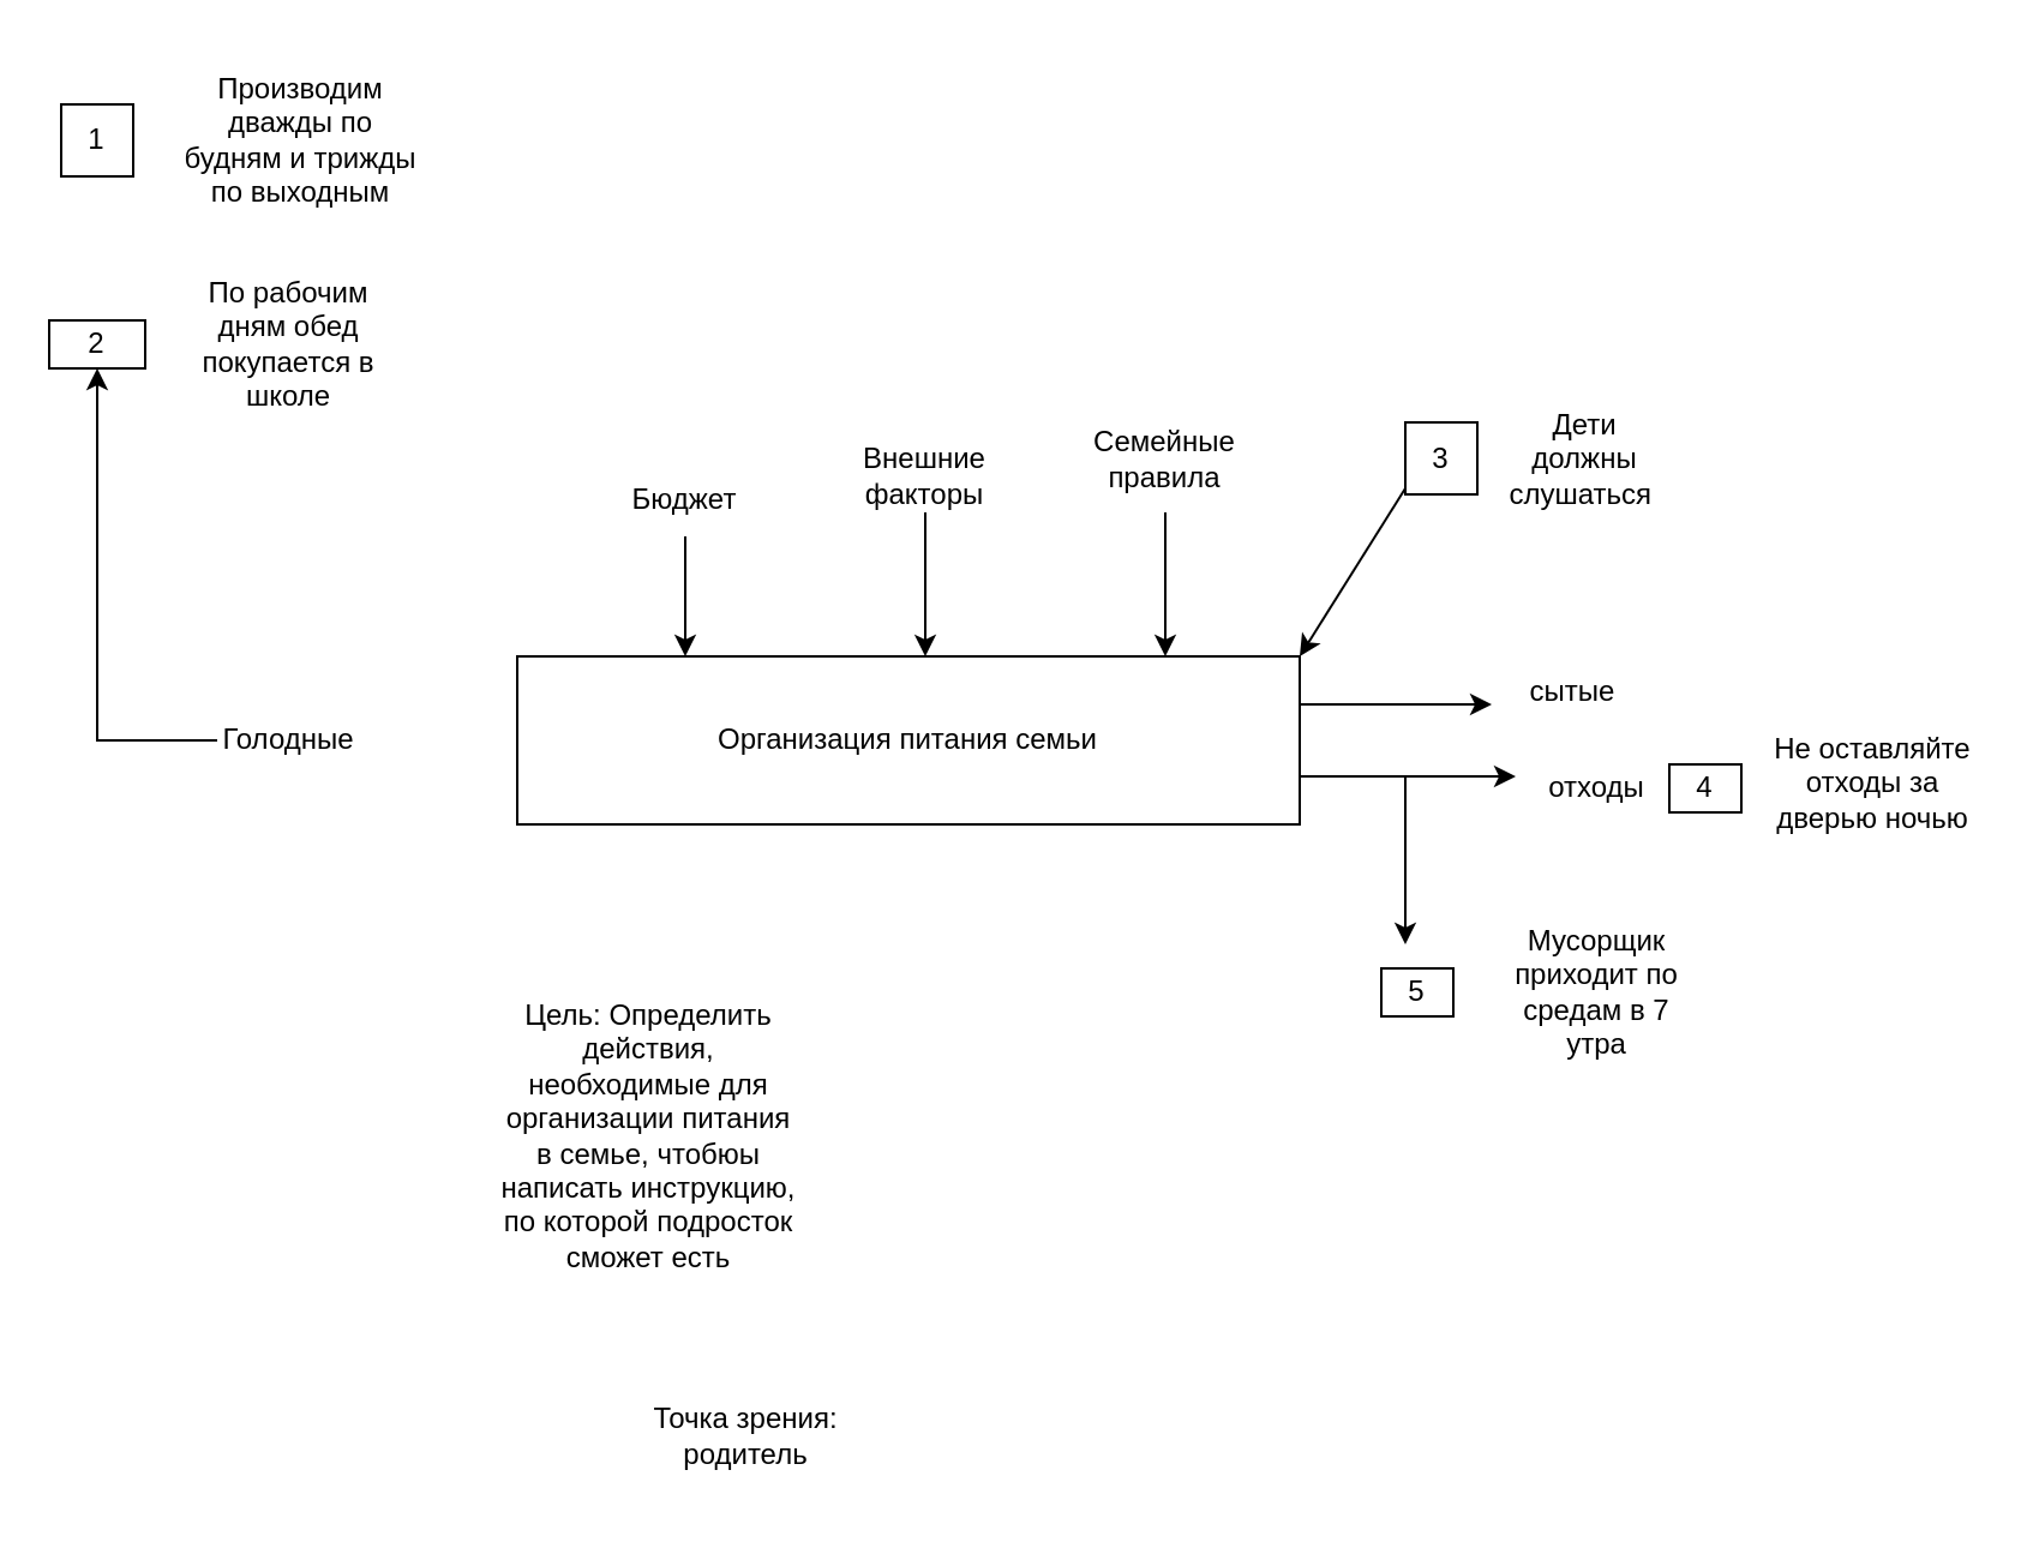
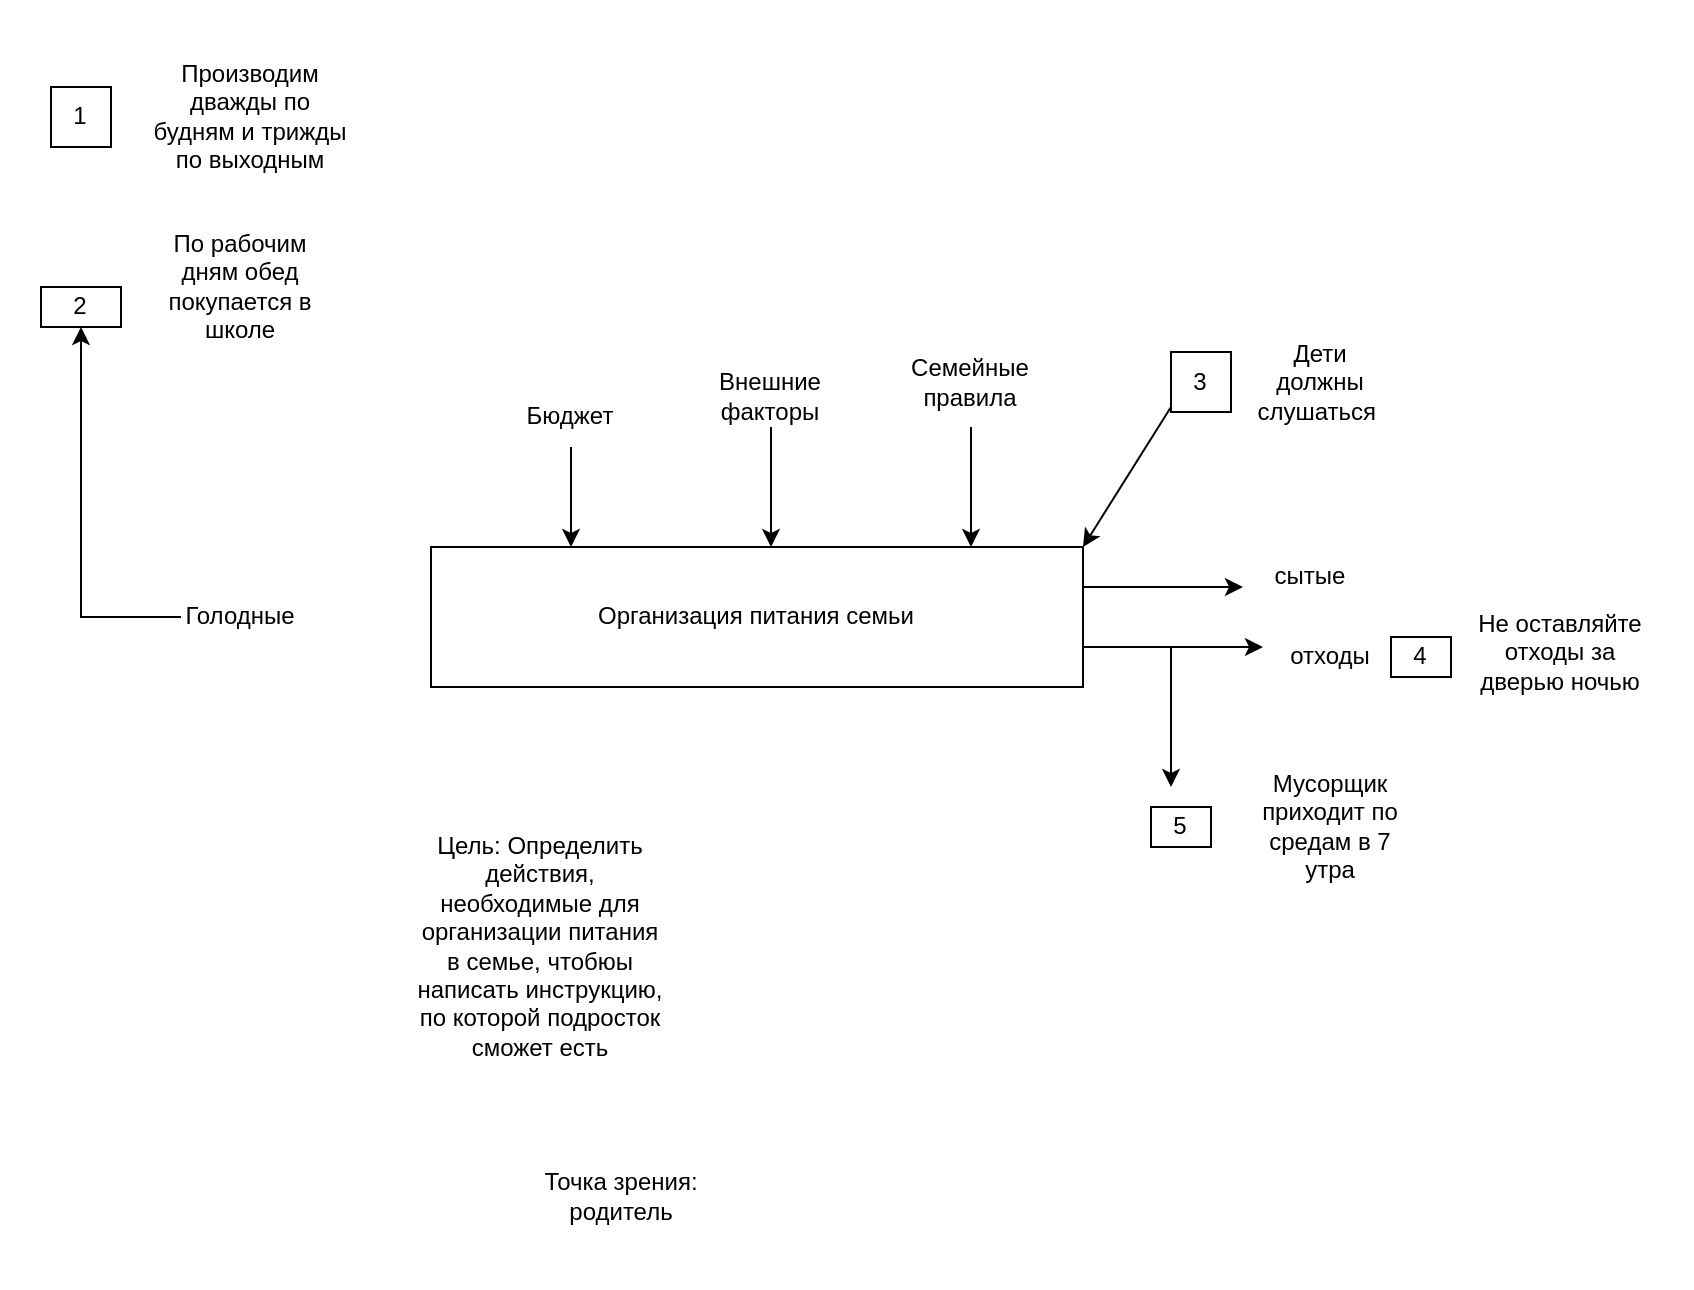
  <mxCell id="0" />
  <mxCell id="1" parent="0" />
  <mxCell id="2" value="Организация питания семьи" style="rounded=0;whiteSpace=wrap;html=1;" vertex="1" parent="1"><mxGeometry x="215" y="273" width="326" height="70" as="geometry" /></mxCell>
  <mxCell id="3" value="1" style="rounded=0;whiteSpace=wrap;html=1;" vertex="1" parent="1"><mxGeometry x="25" y="43" width="30" height="30" as="geometry" /></mxCell>
  <mxCell id="4" value="Производим дважды по будням и трижды по выходным" style="text;html=1;strokeColor=none;fillColor=none;align=center;verticalAlign=middle;whiteSpace=wrap;rounded=0;" vertex="1" parent="1"><mxGeometry x="75" y="20.5" width="100" height="75" as="geometry" /></mxCell>
- <mxCell id="5" value="2" style="rounded=0;whiteSpace=wrap;html=1;" vertex="1" parent="1"><mxGeometry x="20" y="133" width="40" height="20" as="geometry" /></mxCell>
+ <mxCell id="5" value="2" style="rounded=0;whiteSpace=wrap;html=1;" vertex="1" parent="1"><mxGeometry x="20" y="143" width="40" height="20" as="geometry" /></mxCell>
  <mxCell id="6" value="По рабочим дням обед покупается в школе" style="text;html=1;strokeColor=none;fillColor=none;align=center;verticalAlign=middle;whiteSpace=wrap;rounded=0;" vertex="1" parent="1"><mxGeometry x="75" y="110.5" width="90" height="65" as="geometry" /></mxCell>
  <mxCell id="7" style="edgeStyle=orthogonalEdgeStyle;rounded=0;orthogonalLoop=1;jettySize=auto;html=1;" edge="1" parent="1" source="8" target="5"><mxGeometry relative="1" as="geometry" /></mxCell>
  <mxCell id="8" value="Голодные" style="text;html=1;strokeColor=none;fillColor=none;align=center;verticalAlign=middle;whiteSpace=wrap;rounded=0;" vertex="1" parent="1"><mxGeometry x="90" y="293" width="60" height="30" as="geometry" /></mxCell>
  <mxCell id="9" value="" style="endArrow=classic;html=1;rounded=0;" edge="1" parent="1"><mxGeometry width="50" height="50" relative="1" as="geometry"><mxPoint x="541" y="293" as="sourcePoint" /><mxPoint x="621" y="293" as="targetPoint" /></mxGeometry></mxCell>
  <mxCell id="10" value="сытые" style="text;html=1;strokeColor=none;fillColor=none;align=center;verticalAlign=middle;whiteSpace=wrap;rounded=0;" vertex="1" parent="1"><mxGeometry x="625" y="273" width="60" height="30" as="geometry" /></mxCell>
  <mxCell id="11" value="" style="endArrow=classic;html=1;rounded=0;" edge="1" parent="1"><mxGeometry width="50" height="50" relative="1" as="geometry"><mxPoint x="541" y="323" as="sourcePoint" /><mxPoint x="631" y="323" as="targetPoint" /></mxGeometry></mxCell>
  <mxCell id="12" value="отходы" style="text;html=1;strokeColor=none;fillColor=none;align=center;verticalAlign=middle;whiteSpace=wrap;rounded=0;" vertex="1" parent="1"><mxGeometry x="635" y="313" width="60" height="30" as="geometry" /></mxCell>
  <mxCell id="13" value="4" style="rounded=0;whiteSpace=wrap;html=1;" vertex="1" parent="1"><mxGeometry x="695" y="318" width="30" height="20" as="geometry" /></mxCell>
  <mxCell id="14" value="Не оставляйте отходы за дверью ночью" style="text;html=1;strokeColor=none;fillColor=none;align=center;verticalAlign=middle;whiteSpace=wrap;rounded=0;" vertex="1" parent="1"><mxGeometry x="735" y="303" width="90" height="45" as="geometry" /></mxCell>
  <mxCell id="15" value="" style="endArrow=classic;html=1;rounded=0;" edge="1" parent="1"><mxGeometry width="50" height="50" relative="1" as="geometry"><mxPoint x="585" y="323" as="sourcePoint" /><mxPoint x="585" y="393" as="targetPoint" /></mxGeometry></mxCell>
  <mxCell id="16" value="5" style="rounded=0;whiteSpace=wrap;html=1;" vertex="1" parent="1"><mxGeometry x="575" y="403" width="30" height="20" as="geometry" /></mxCell>
  <mxCell id="17" value="Мусорщик приходит по средам в 7 утра" style="text;html=1;strokeColor=none;fillColor=none;align=center;verticalAlign=middle;whiteSpace=wrap;rounded=0;" vertex="1" parent="1"><mxGeometry x="630" y="383" width="70" height="60" as="geometry" /></mxCell>
  <mxCell id="18" value="" style="endArrow=classic;html=1;rounded=0;" edge="1" parent="1"><mxGeometry width="50" height="50" relative="1" as="geometry"><mxPoint x="285" y="223" as="sourcePoint" /><mxPoint x="285" y="273" as="targetPoint" /></mxGeometry></mxCell>
  <mxCell id="19" value="Бюджет" style="text;html=1;strokeColor=none;fillColor=none;align=center;verticalAlign=middle;whiteSpace=wrap;rounded=0;" vertex="1" parent="1"><mxGeometry x="255" y="193" width="60" height="30" as="geometry" /></mxCell>
  <mxCell id="20" value="" style="endArrow=classic;html=1;rounded=0;" edge="1" parent="1"><mxGeometry width="50" height="50" relative="1" as="geometry"><mxPoint x="385" y="213" as="sourcePoint" /><mxPoint x="385" y="273" as="targetPoint" /></mxGeometry></mxCell>
  <mxCell id="21" value="Внешние факторы" style="text;html=1;strokeColor=none;fillColor=none;align=center;verticalAlign=middle;whiteSpace=wrap;rounded=0;" vertex="1" parent="1"><mxGeometry x="355" y="183" width="60" height="30" as="geometry" /></mxCell>
  <mxCell id="22" value="" style="endArrow=classic;html=1;rounded=0;" edge="1" parent="1"><mxGeometry width="50" height="50" relative="1" as="geometry"><mxPoint x="485" y="213" as="sourcePoint" /><mxPoint x="485" y="273" as="targetPoint" /></mxGeometry></mxCell>
  <mxCell id="23" value="Семейные правила" style="text;html=1;strokeColor=none;fillColor=none;align=center;verticalAlign=middle;whiteSpace=wrap;rounded=0;" vertex="1" parent="1"><mxGeometry x="455" y="176" width="60" height="30" as="geometry" /></mxCell>
  <mxCell id="24" value="3" style="rounded=0;whiteSpace=wrap;html=1;" vertex="1" parent="1"><mxGeometry x="585" y="175.5" width="30" height="30" as="geometry" /></mxCell>
  <mxCell id="25" value="Дети должны слушаться&amp;nbsp;" style="text;html=1;strokeColor=none;fillColor=none;align=center;verticalAlign=middle;whiteSpace=wrap;rounded=0;" vertex="1" parent="1"><mxGeometry x="630" y="176" width="60" height="30" as="geometry" /></mxCell>
  <mxCell id="26" value="" style="endArrow=classic;html=1;rounded=0;entryX=1;entryY=0;entryDx=0;entryDy=0;" edge="1" parent="1" target="2"><mxGeometry width="50" height="50" relative="1" as="geometry"><mxPoint x="585" y="203" as="sourcePoint" /><mxPoint x="535" y="293" as="targetPoint" /></mxGeometry></mxCell>
  <mxCell id="27" value="Цель: Определить действия, необходимые для организации питания в семье, чтобюы написать инструкцию, по которой подросток сможет есть" style="text;html=1;strokeColor=none;fillColor=none;align=center;verticalAlign=middle;whiteSpace=wrap;rounded=0;" vertex="1" parent="1"><mxGeometry x="205" y="393" width="130" height="160" as="geometry" /></mxCell>
  <mxCell id="28" value="Точка зрения: родитель" style="text;html=1;strokeColor=none;fillColor=none;align=center;verticalAlign=middle;whiteSpace=wrap;rounded=0;" vertex="1" parent="1"><mxGeometry x="267.5" y="573" width="85" height="50" as="geometry" /></mxCell>
